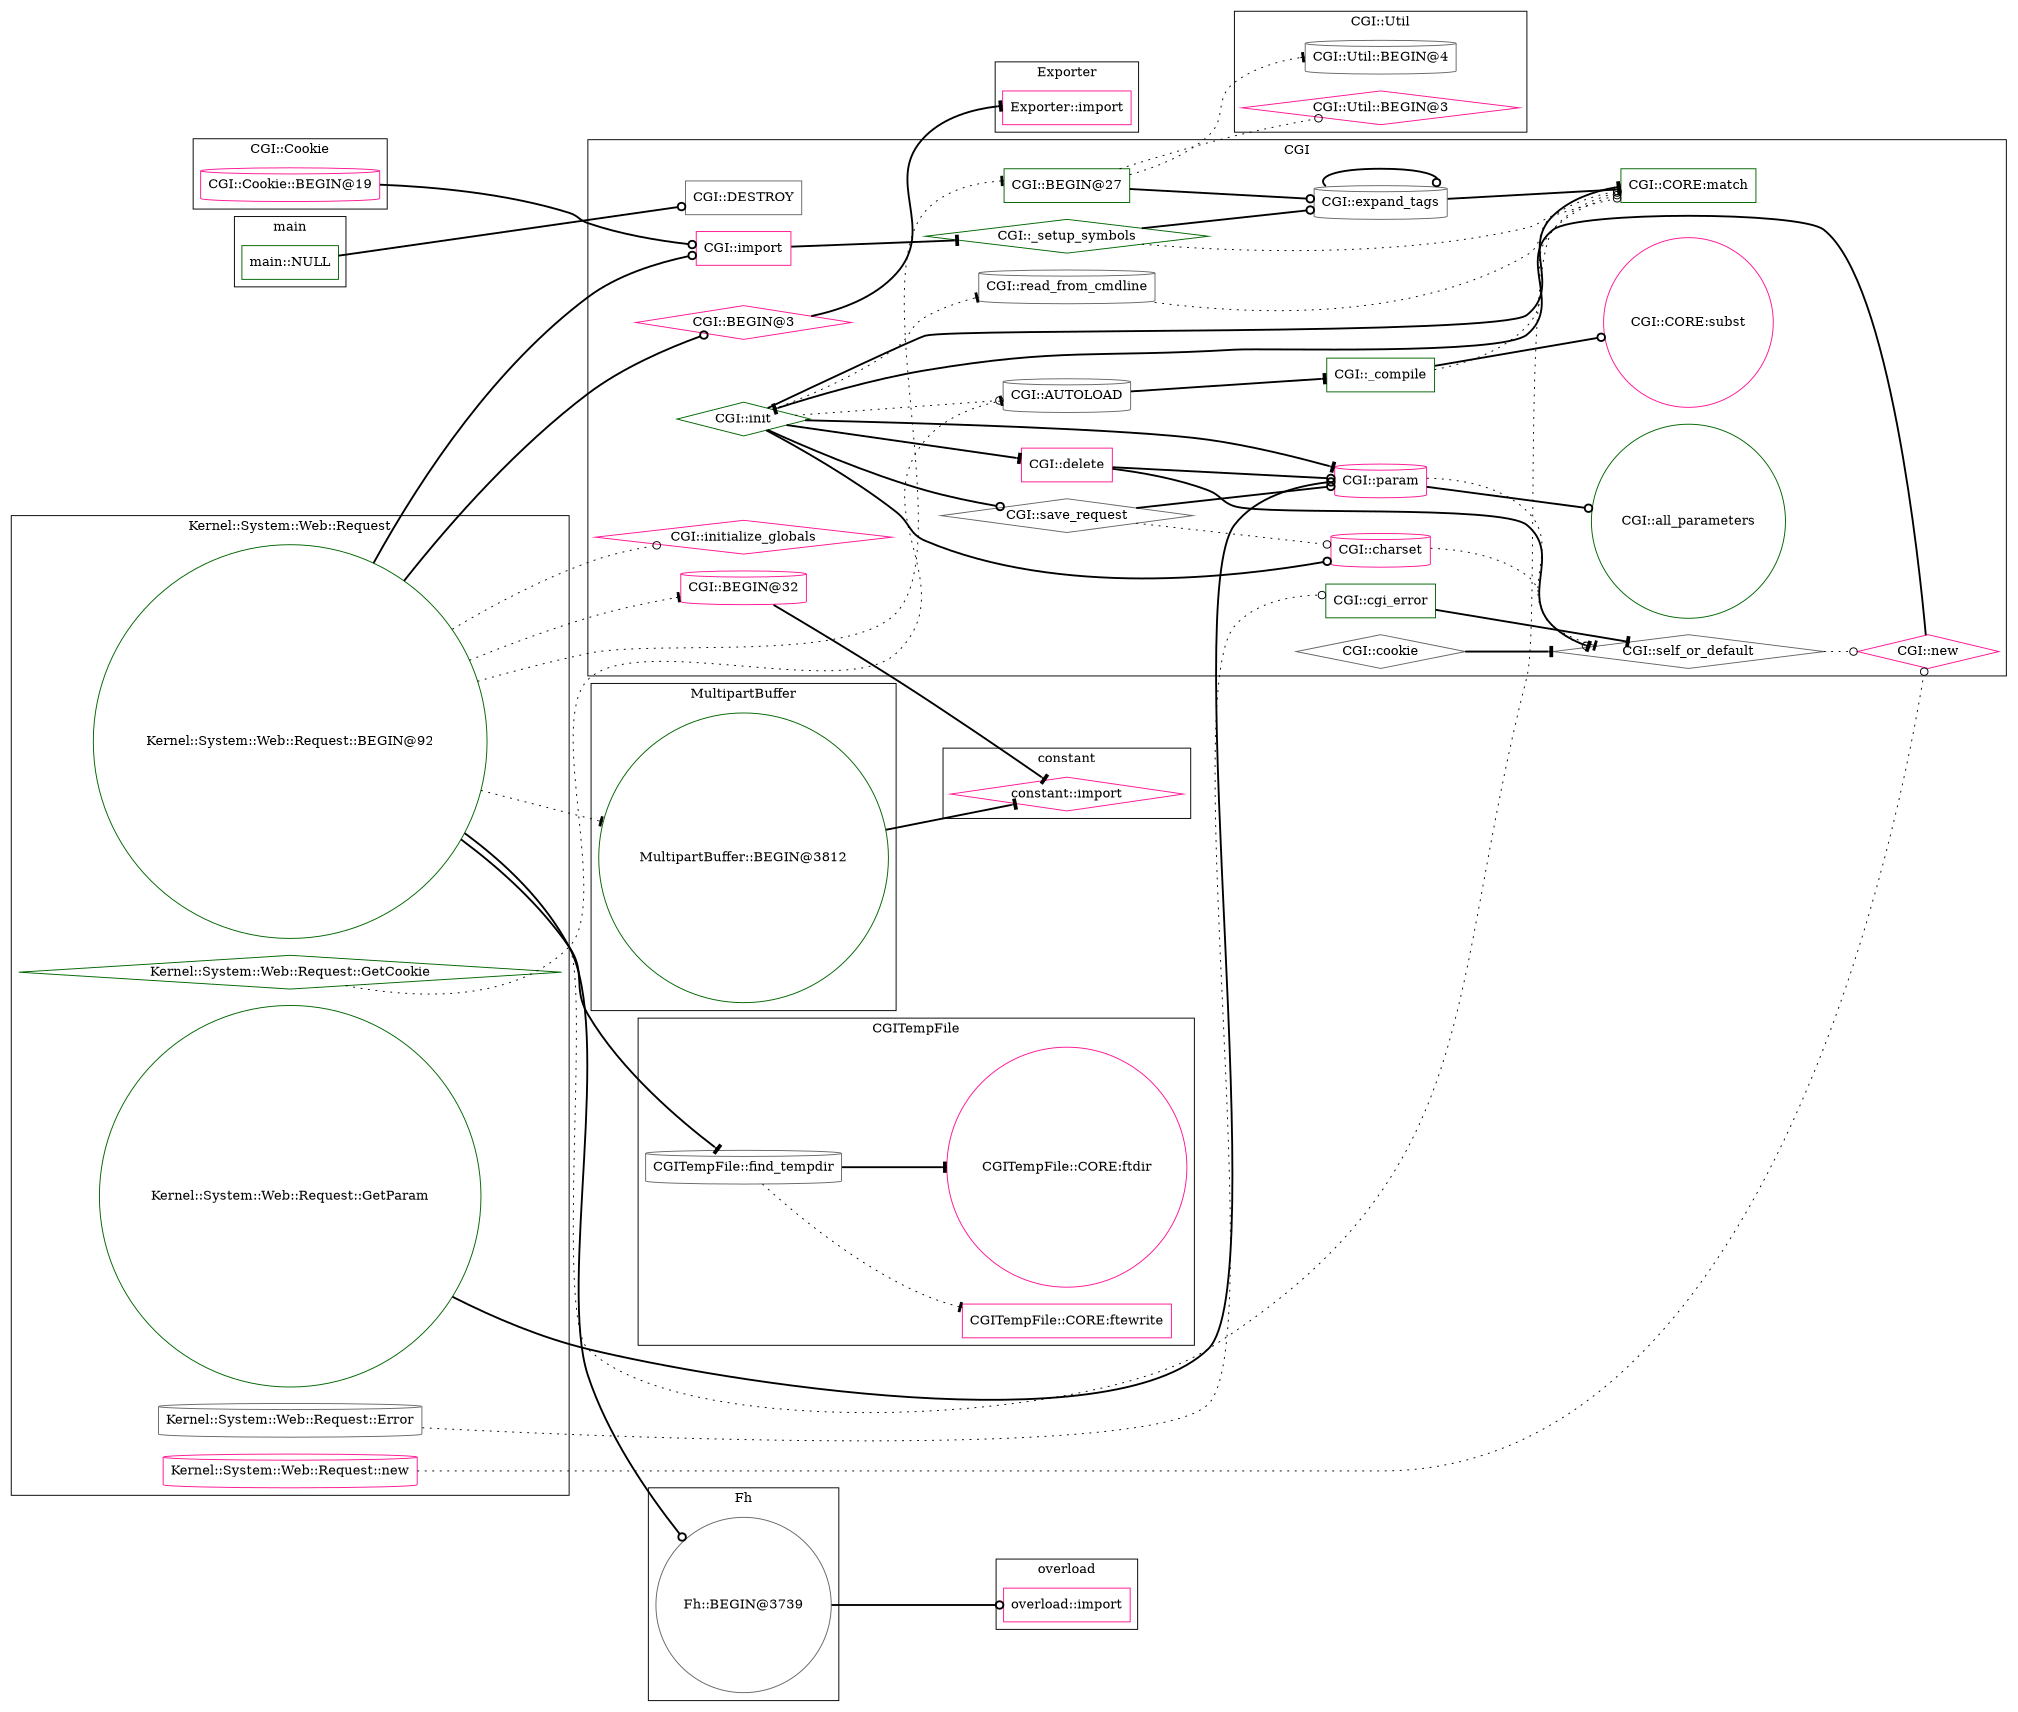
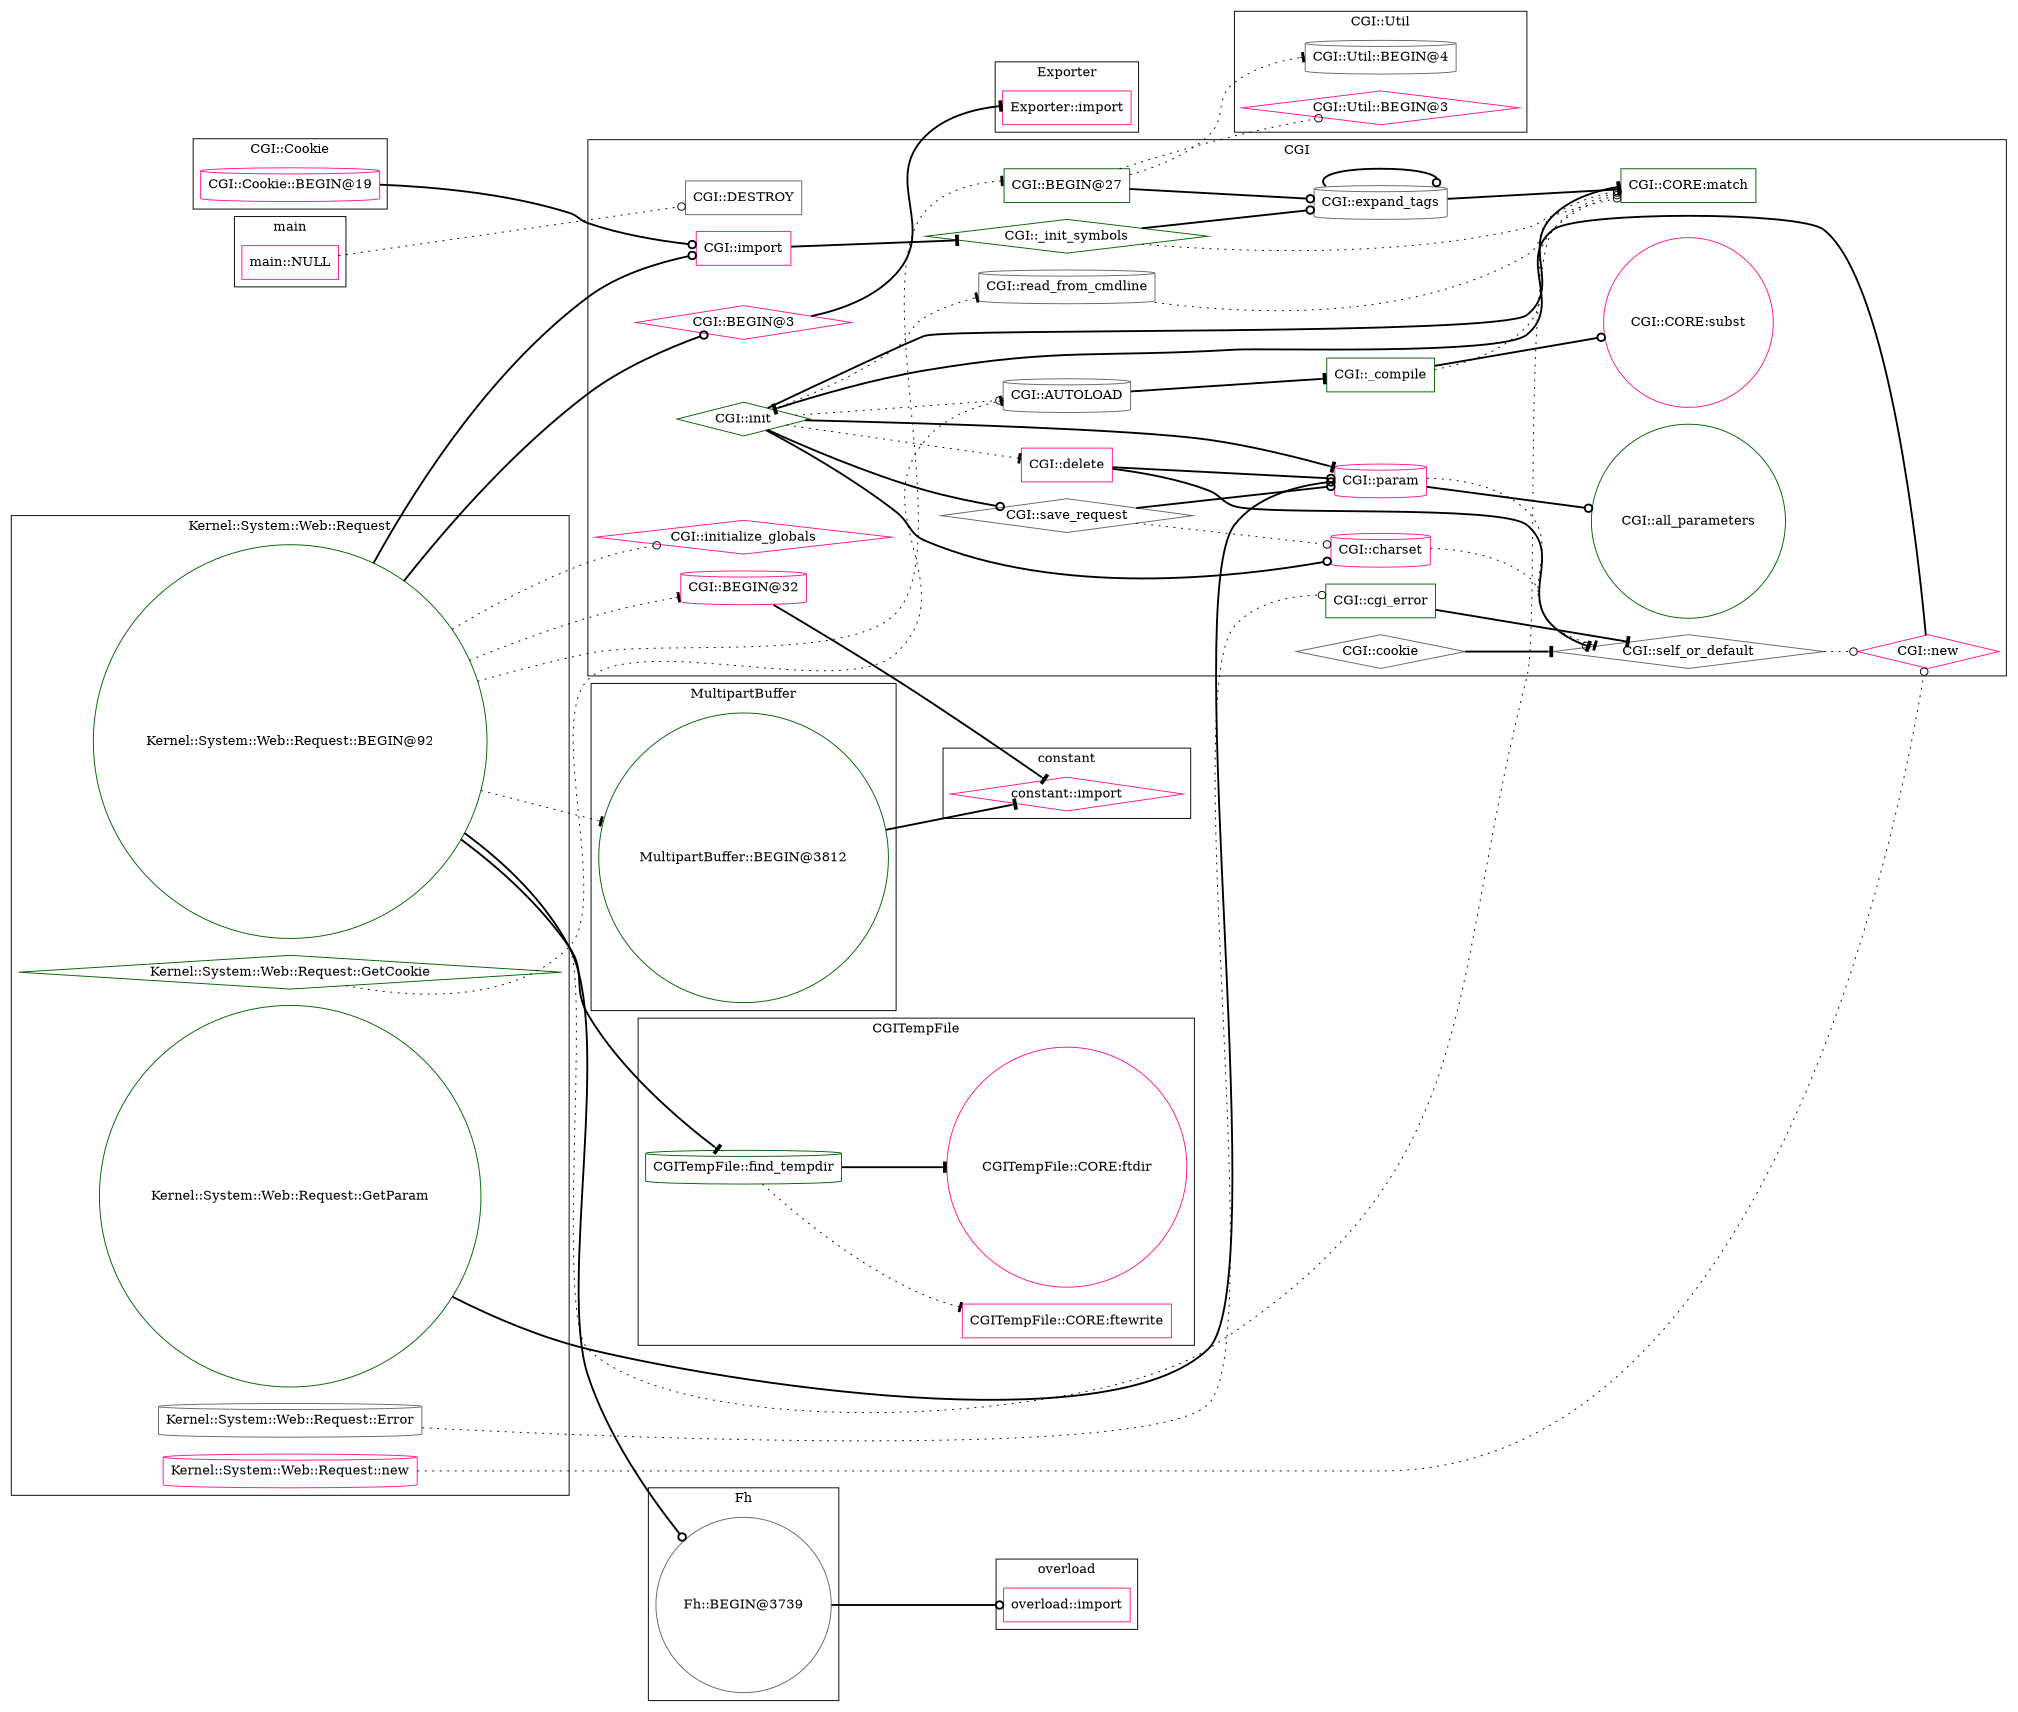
  digraph {
    rankdir=LR
    node [color=deeppink shape=cylinder]
    edge [arrowhead=odot style=bold]
    "Kernel::System::Web::Request::new"
    "Kernel::System::Web::Request::BEGIN@92" [color=darkgreen shape=circle]
    "Kernel::System::Web::Request::GetParam" [color=darkgreen shape=circle]
    "Kernel::System::Web::Request::Error" [color=gray40]
    "Kernel::System::Web::Request::GetCookie" [color=darkgreen shape=diamond]
    "constant::import" [shape=diamond]
    "Exporter::import" [shape=box]
    "Fh::BEGIN@3739" [color=gray40 shape=circle]
    "CGI::Util::BEGIN@4" [color=gray40]
    "CGI::Util::BEGIN@3" [shape=diamond]
    "CGI::initialize_globals" [shape=diamond]
    "CGI::init" [color=darkgreen shape=diamond]
    "CGI::DESTROY" [color=gray40 shape=box]
    "CGI::charset"
    "CGI::BEGIN@27" [color=darkgreen shape=box]
    "CGI::new" [shape=diamond]
    "CGI::BEGIN@3" [shape=diamond]
    "CGI::cookie" [color=gray40 shape=diamond]
    "CGI::delete" [shape=box]
    "CGI::all_parameters" [color=darkgreen shape=circle]
    "CGI::expand_tags" [color=gray40]
    "CGI::BEGIN@32"
    "CGI::import" [shape=box]
    "CGI::param"
    "CGI::CORE:subst" [shape=circle]
    "CGI::read_from_cmdline" [color=gray40]
    "CGI::CORE:match" [color=darkgreen shape=box]
    "CGI::_compile" [color=darkgreen shape=box]
    "CGI::AUTOLOAD" [color=gray40]
    "CGI::save_request" [color=gray40 shape=diamond]
-   "CGI::_setup_symbols" [color=darkgreen shape=diamond]
+   "CGI::_setup_symbols" [color=darkgreen shape=diamond label="CGI::_init_symbols"]
    "CGI::cgi_error" [color=darkgreen shape=box]
    "CGI::self_or_default" [color=gray40 shape=diamond]
    "overload::import" [shape=box]
-   "main::NULL" [color=darkgreen shape=box]
+   "main::NULL" [shape=box]
    "CGI::Cookie::BEGIN@19"
    "CGITempFile::CORE:ftewrite" [shape=box]
-   "CGITempFile::find_tempdir" [color=gray40]
+   "CGITempFile::find_tempdir" [color=darkgreen]
    "CGITempFile::CORE:ftdir" [shape=circle]
    "MultipartBuffer::BEGIN@3812" [color=darkgreen shape=circle]
    subgraph cluster_1 {
      label="Kernel::System::Web::Request"
      "Kernel::System::Web::Request::new"
      "Kernel::System::Web::Request::BEGIN@92"
      "Kernel::System::Web::Request::GetParam"
      "Kernel::System::Web::Request::Error"
      "Kernel::System::Web::Request::GetCookie"
    }
    subgraph cluster_2 {
      label=constant
      "constant::import"
    }
    subgraph cluster_3 {
      label=Exporter
      "Exporter::import"
    }
    subgraph cluster_4 {
      label=Fh
      "Fh::BEGIN@3739"
    }
    subgraph cluster_5 {
      label="CGI::Util"
      "CGI::Util::BEGIN@4"
      "CGI::Util::BEGIN@3"
    }
    subgraph cluster_6 {
      label=CGI
      "CGI::initialize_globals"
      "CGI::init"
      "CGI::DESTROY"
      "CGI::charset"
      "CGI::BEGIN@27"
      "CGI::new"
      "CGI::BEGIN@3"
      "CGI::cookie"
      "CGI::delete"
      "CGI::all_parameters"
      "CGI::expand_tags"
      "CGI::BEGIN@32"
      "CGI::import"
      "CGI::param"
      "CGI::CORE:subst"
      "CGI::read_from_cmdline"
      "CGI::CORE:match"
      "CGI::_compile"
      "CGI::AUTOLOAD"
      "CGI::save_request"
      "CGI::_setup_symbols"
      "CGI::cgi_error"
      "CGI::self_or_default"
    }
    subgraph cluster_7 {
      label=overload
      "overload::import"
    }
    subgraph cluster_8 {
      label=main
      "main::NULL"
    }
    subgraph cluster_9 {
      label="CGI::Cookie"
      "CGI::Cookie::BEGIN@19"
    }
    subgraph cluster_10 {
      label=CGITempFile
      "CGITempFile::CORE:ftewrite"
      "CGITempFile::find_tempdir"
      "CGITempFile::CORE:ftdir"
    }
    subgraph cluster_11 {
      label=MultipartBuffer
      "MultipartBuffer::BEGIN@3812"
    }
    "Kernel::System::Web::Request::new" -> "CGI::new" [style=dotted]
    "Kernel::System::Web::Request::BEGIN@92" -> "Fh::BEGIN@3739"
    "Kernel::System::Web::Request::BEGIN@92" -> "CGI::initialize_globals" [style=dotted]
    "Kernel::System::Web::Request::BEGIN@92" -> "CGI::BEGIN@27" [arrowhead=tee style=dotted]
    "Kernel::System::Web::Request::BEGIN@92" -> "CGI::BEGIN@3"
    "Kernel::System::Web::Request::BEGIN@92" -> "CGI::BEGIN@32" [arrowhead=tee style=dotted]
    "Kernel::System::Web::Request::BEGIN@92" -> "CGI::import"
    "Kernel::System::Web::Request::BEGIN@92" -> "CGI::CORE:match" [style=dotted]
    "Kernel::System::Web::Request::BEGIN@92" -> "CGITempFile::find_tempdir" [arrowhead=tee]
    "Kernel::System::Web::Request::BEGIN@92" -> "MultipartBuffer::BEGIN@3812" [arrowhead=tee style=dotted]
    "Kernel::System::Web::Request::GetParam" -> "CGI::param"
    "Kernel::System::Web::Request::Error" -> "CGI::cgi_error" [style=dotted]
    "Kernel::System::Web::Request::GetCookie" -> "CGI::AUTOLOAD" [arrowhead=tee style=dotted]
    "Fh::BEGIN@3739" -> "overload::import"
    "CGI::init" -> "CGI::charset"
-   "CGI::init" -> "CGI::delete" [arrowhead=tee]
+   "CGI::init" -> "CGI::delete" [arrowhead=tee style=dotted]
    "CGI::init" -> "CGI::param" [arrowhead=tee]
    "CGI::init" -> "CGI::read_from_cmdline" [arrowhead=tee style=dotted]
    "CGI::init" -> "CGI::CORE:match" [arrowhead=tee]
    "CGI::init" -> "CGI::AUTOLOAD" [style=dotted]
    "CGI::init" -> "CGI::save_request"
    "CGI::charset" -> "CGI::self_or_default" [arrowhead=tee style=dotted]
    "CGI::BEGIN@27" -> "CGI::Util::BEGIN@4" [arrowhead=tee style=dotted]
    "CGI::BEGIN@27" -> "CGI::Util::BEGIN@3" [style=dotted]
    "CGI::BEGIN@27" -> "CGI::expand_tags"
    "CGI::new" -> "CGI::init" [arrowhead=tee]
    "CGI::BEGIN@3" -> "Exporter::import" [arrowhead=tee]
    "CGI::cookie" -> "CGI::self_or_default" [arrowhead=tee]
    "CGI::delete" -> "CGI::param"
    "CGI::delete" -> "CGI::self_or_default" [arrowhead=tee]
    "CGI::expand_tags" -> "CGI::expand_tags"
    "CGI::expand_tags" -> "CGI::CORE:match" [arrowhead=tee]
    "CGI::BEGIN@32" -> "constant::import" [arrowhead=tee]
    "CGI::import" -> "CGI::_setup_symbols" [arrowhead=tee]
    "CGI::param" -> "CGI::all_parameters"
    "CGI::param" -> "CGI::self_or_default" [style=dotted]
    "CGI::read_from_cmdline" -> "CGI::CORE:match" [style=dotted]
    "CGI::_compile" -> "CGI::CORE:subst"
    "CGI::_compile" -> "CGI::CORE:match" [style=dotted]
    "CGI::AUTOLOAD" -> "CGI::_compile" [arrowhead=tee]
    "CGI::save_request" -> "CGI::charset" [style=dotted]
    "CGI::save_request" -> "CGI::param"
    "CGI::_setup_symbols" -> "CGI::expand_tags"
    "CGI::_setup_symbols" -> "CGI::CORE:match" [style=dotted]
    "CGI::cgi_error" -> "CGI::self_or_default" [arrowhead=tee]
    "CGI::self_or_default" -> "CGI::new" [style=dotted]
-   "main::NULL" -> "CGI::DESTROY"
+   "main::NULL" -> "CGI::DESTROY" [style=dotted]
    "CGI::Cookie::BEGIN@19" -> "CGI::import"
    "CGITempFile::find_tempdir" -> "CGITempFile::CORE:ftewrite" [arrowhead=tee style=dotted]
    "CGITempFile::find_tempdir" -> "CGITempFile::CORE:ftdir" [arrowhead=tee]
    "MultipartBuffer::BEGIN@3812" -> "constant::import" [arrowhead=tee]
  }
